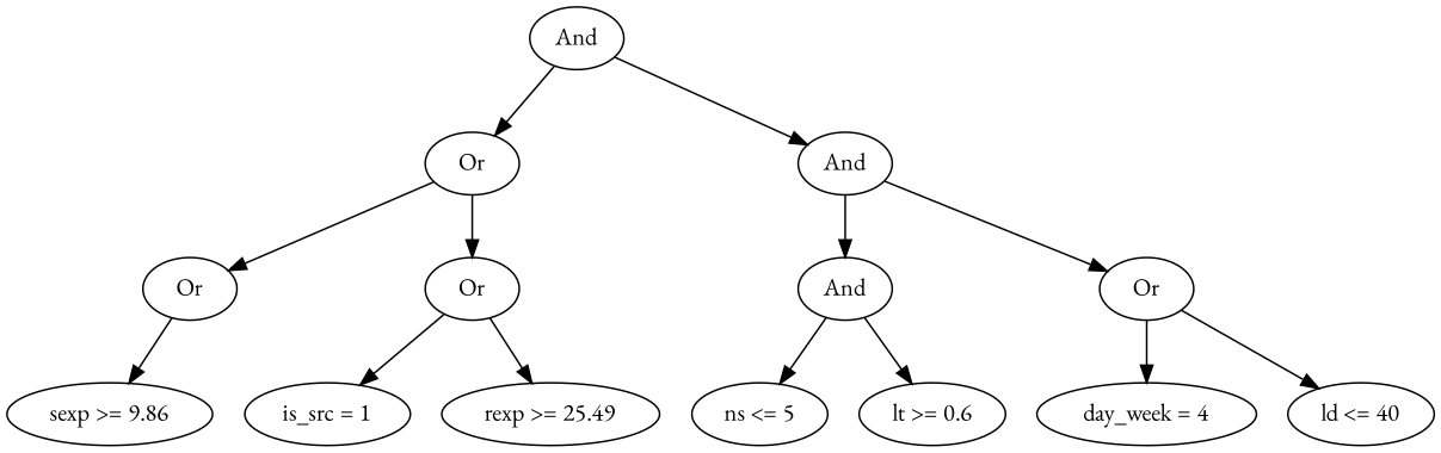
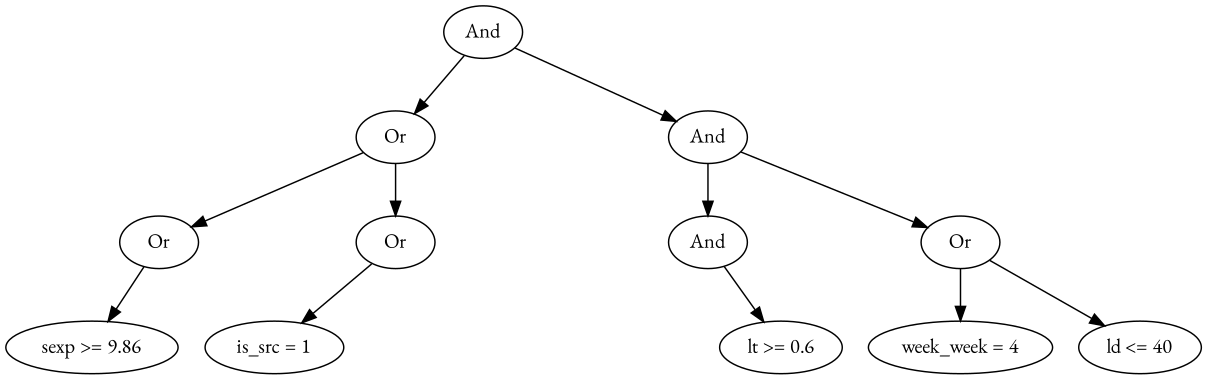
  digraph {
    fontname="EB Garamond"
    node [fontname="EB Garamond"]
    edge [fontname="EB Garamond"]
    n1 [height=0.5 label=And width=0.75]
    n2 [height=0.5 label=Or width=0.75]
    n3 [height=0.5 label=And width=0.75]
    n4 [height=0.5 label=Or width=0.75]
    n5 [height=0.5 label=Or width=0.75]
    n6 [height=0.5 label=And width=0.75]
    n7 [height=0.5 label=Or width=0.75]
    n8 [height=0.5 label="sexp >= 9.86" width=1.6429]
    n9 [height=0.5 label="is_src = 1" width=1.3179]
-   n10 [height=0.5 label="rexp >= 25.49" width=1.7332]
-   n11 [height=0.5 label="ns <= 5" width=1.0832]
    n12 [height=0.5 label="lt >= 0.6" width=1.1735]
-   n13 [height=0.5 label="day_week = 4" width=1.7151]
+   n13 [height=0.5 label="week_week = 4" width=1.7151]
    n14 [height=0.5 label="ld <= 40" width=1.1735]
    n1 -> n2
    n1 -> n3
    n2 -> n4
    n2 -> n5
    n3 -> n6
    n3 -> n7
    n4 -> n8
    n5 -> n9
-   n5 -> n10
-   n6 -> n11
    n6 -> n12
    n7 -> n13
    n7 -> n14
  }
